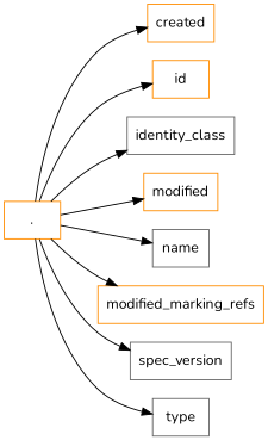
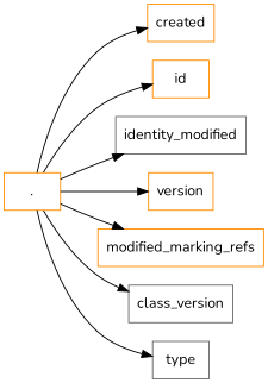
  digraph {
    fontname=Nunito
    rankdir=LR
    node [color=darkorange fontname=Nunito shape=box]
    edge [dir=forward fontname=Nunito]
    n1 [label="."]
    n2 [label=created]
    n3 [label=id]
-   n4 [color=gray40 label=identity_class]
-   n5 [label=modified]
-   n6 [color=gray40 label=name]
+   n4 [color=gray40 label=identity_modified]
+   n5 [label=version]
    n7 [label=modified_marking_refs]
-   n8 [color=gray40 label=spec_version]
+   n8 [color=gray40 label=class_version]
    n9 [color=gray40 label=type]
    n1 -> n2
    n1 -> n3
    n1 -> n4
    n1 -> n5
-   n1 -> n6
    n1 -> n7
    n1 -> n8
    n1 -> n9
  }
